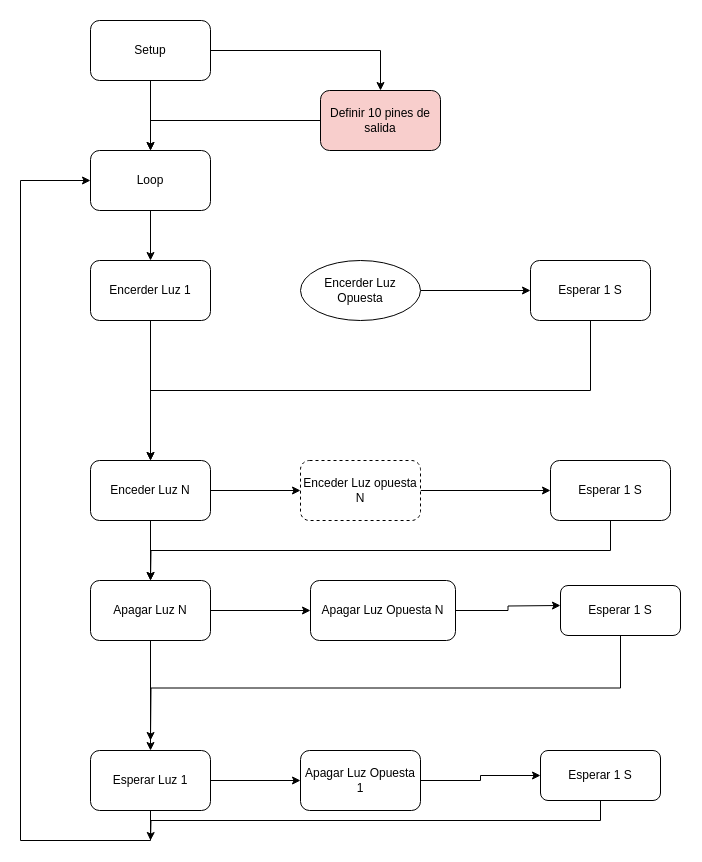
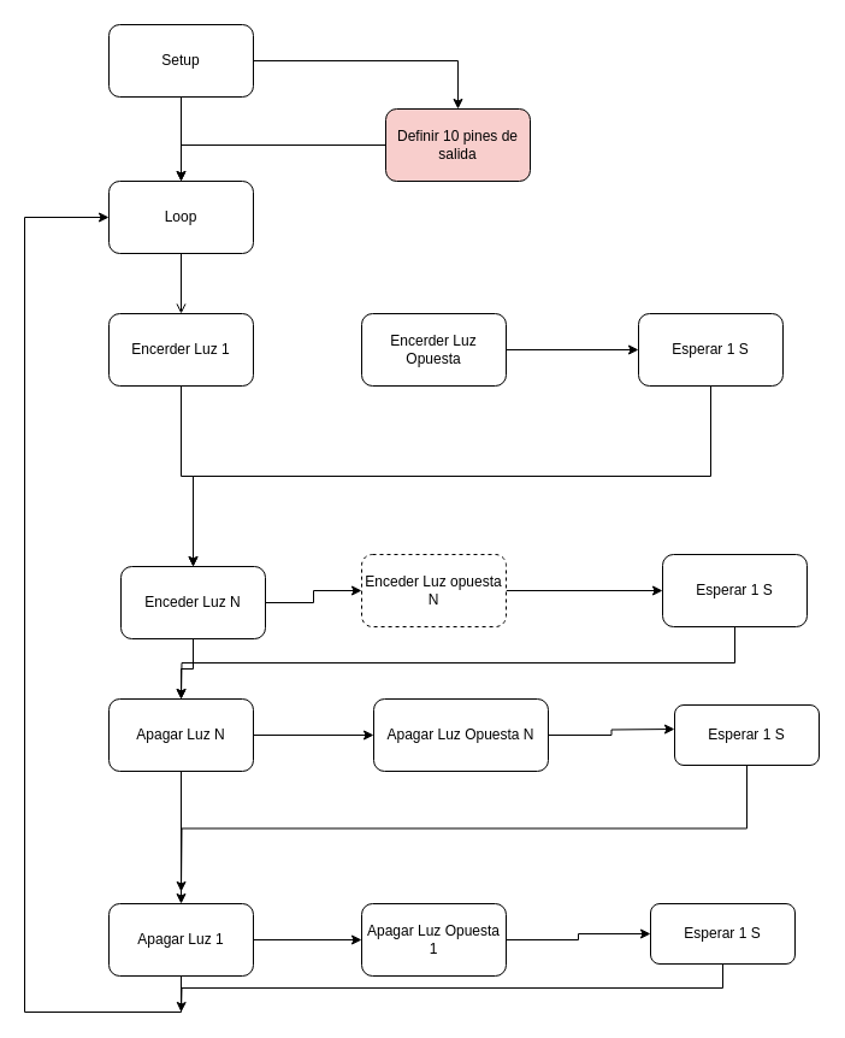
  <mxCell id="0" />
  <mxCell id="1" parent="0" />
  <mxCell id="2" value="" style="edgeStyle=orthogonalEdgeStyle;rounded=0;orthogonalLoop=1;jettySize=auto;html=1;" edge="1" parent="1" source="4" target="6"><mxGeometry relative="1" as="geometry" /></mxCell>
  <mxCell id="3" style="edgeStyle=orthogonalEdgeStyle;rounded=0;orthogonalLoop=1;jettySize=auto;html=1;" edge="1" parent="1" source="4" target="18"><mxGeometry relative="1" as="geometry" /></mxCell>
  <mxCell id="4" value="Setup" style="rounded=1;whiteSpace=wrap;html=1;" vertex="1" parent="1"><mxGeometry x="90" y="20" width="120" height="60" as="geometry" /></mxCell>
  <mxCell id="5" style="edgeStyle=orthogonalEdgeStyle;rounded=0;orthogonalLoop=1;jettySize=auto;html=1;entryX=0.5;entryY=0;entryDx=0;entryDy=0;" edge="1" parent="1" source="6" target="18"><mxGeometry relative="1" as="geometry" /></mxCell>
  <mxCell id="6" value="Definir 10 pines de salida" style="whiteSpace=wrap;html=1;rounded=1;fillColor=#f8cecc;" vertex="1" parent="1"><mxGeometry x="320" y="90" width="120" height="60" as="geometry" /></mxCell>
  <mxCell id="7" value="" style="edgeStyle=orthogonalEdgeStyle;rounded=0;orthogonalLoop=1;jettySize=auto;html=1;" edge="1" parent="1" source="8" target="14"><mxGeometry relative="1" as="geometry" /></mxCell>
  <mxCell id="8" value="Encerder Luz 1" style="whiteSpace=wrap;html=1;rounded=1;" vertex="1" parent="1"><mxGeometry x="90" y="260" width="120" height="60" as="geometry" /></mxCell>
  <mxCell id="9" style="edgeStyle=orthogonalEdgeStyle;rounded=0;orthogonalLoop=1;jettySize=auto;html=1;exitX=0.5;exitY=1;exitDx=0;exitDy=0;entryX=0.5;entryY=0;entryDx=0;entryDy=0;" edge="1" parent="1" source="10" target="14"><mxGeometry relative="1" as="geometry" /></mxCell>
  <mxCell id="10" value="Esperar 1 S" style="whiteSpace=wrap;html=1;rounded=1;" vertex="1" parent="1"><mxGeometry x="530" y="260" width="120" height="60" as="geometry" /></mxCell>
  <mxCell id="11" value="" style="edgeStyle=orthogonalEdgeStyle;rounded=0;orthogonalLoop=1;jettySize=auto;html=1;" edge="1" parent="1" source="26" target="16"><mxGeometry relative="1" as="geometry" /></mxCell>
  <mxCell id="12" style="edgeStyle=orthogonalEdgeStyle;rounded=0;orthogonalLoop=1;jettySize=auto;html=1;entryX=0;entryY=0.5;entryDx=0;entryDy=0;exitX=0.5;exitY=1;exitDx=0;exitDy=0;" edge="1" parent="1" source="23" target="18"><mxGeometry relative="1" as="geometry"><mxPoint x="50" y="180" as="targetPoint" /><mxPoint x="150" y="710" as="sourcePoint" /><Array as="points"><mxPoint x="150" y="840" /><mxPoint x="20" y="840" /><mxPoint x="20" y="180" /></Array></mxGeometry></mxCell>
  <mxCell id="13" style="edgeStyle=orthogonalEdgeStyle;rounded=0;orthogonalLoop=1;jettySize=auto;html=1;exitX=0.5;exitY=1;exitDx=0;exitDy=0;entryX=0.5;entryY=0;entryDx=0;entryDy=0;" edge="1" parent="1" source="14" target="21"><mxGeometry relative="1" as="geometry" /></mxCell>
- <mxCell id="14" value="Enceder Luz N" style="whiteSpace=wrap;html=1;rounded=1;" vertex="1" parent="1"><mxGeometry x="90" y="460" width="120" height="60" as="geometry" /></mxCell>
+ <mxCell id="14" value="Enceder Luz N" style="whiteSpace=wrap;html=1;rounded=1;" vertex="1" parent="1"><mxGeometry x="100" y="470" width="120" height="60" as="geometry" /></mxCell>
  <mxCell id="15" style="edgeStyle=orthogonalEdgeStyle;rounded=0;orthogonalLoop=1;jettySize=auto;html=1;exitX=0.5;exitY=1;exitDx=0;exitDy=0;" edge="1" parent="1" source="16"><mxGeometry relative="1" as="geometry"><mxPoint x="150" y="580" as="targetPoint" /></mxGeometry></mxCell>
  <mxCell id="16" value="Esperar 1 S" style="whiteSpace=wrap;html=1;rounded=1;" vertex="1" parent="1"><mxGeometry x="550" y="460" width="120" height="60" as="geometry" /></mxCell>
- <mxCell id="17" style="edgeStyle=orthogonalEdgeStyle;rounded=0;orthogonalLoop=1;jettySize=auto;html=1;" edge="1" parent="1" source="18" target="8"><mxGeometry relative="1" as="geometry" /></mxCell>
+ <mxCell id="17" style="edgeStyle=orthogonalEdgeStyle;rounded=0;orthogonalLoop=1;jettySize=auto;html=1;endArrow=open;" edge="1" parent="1" source="18" target="8"><mxGeometry relative="1" as="geometry" /></mxCell>
  <mxCell id="18" value="Loop" style="rounded=1;whiteSpace=wrap;html=1;" vertex="1" parent="1"><mxGeometry x="90" y="150" width="120" height="60" as="geometry" /></mxCell>
  <mxCell id="19" style="edgeStyle=orthogonalEdgeStyle;rounded=0;orthogonalLoop=1;jettySize=auto;html=1;" edge="1" parent="1" source="21" target="23"><mxGeometry relative="1" as="geometry" /></mxCell>
  <mxCell id="20" style="edgeStyle=orthogonalEdgeStyle;rounded=0;orthogonalLoop=1;jettySize=auto;html=1;exitX=1;exitY=0.5;exitDx=0;exitDy=0;" edge="1" parent="1" source="21" target="29"><mxGeometry relative="1" as="geometry" /></mxCell>
  <mxCell id="21" value="Apagar Luz N" style="rounded=1;whiteSpace=wrap;html=1;" vertex="1" parent="1"><mxGeometry x="90" y="580" width="120" height="60" as="geometry" /></mxCell>
  <mxCell id="22" style="edgeStyle=orthogonalEdgeStyle;rounded=0;orthogonalLoop=1;jettySize=auto;html=1;exitX=1;exitY=0.5;exitDx=0;exitDy=0;entryX=0;entryY=0.5;entryDx=0;entryDy=0;" edge="1" parent="1" source="23" target="33"><mxGeometry relative="1" as="geometry" /></mxCell>
- <mxCell id="23" value="Esperar Luz 1" style="rounded=1;whiteSpace=wrap;html=1;" vertex="1" parent="1"><mxGeometry x="90" y="750" width="120" height="60" as="geometry" /></mxCell>
+ <mxCell id="23" value="Apagar Luz 1" style="rounded=1;whiteSpace=wrap;html=1;" vertex="1" parent="1"><mxGeometry x="90" y="750" width="120" height="60" as="geometry" /></mxCell>
  <mxCell id="24" style="edgeStyle=orthogonalEdgeStyle;rounded=0;orthogonalLoop=1;jettySize=auto;html=1;exitX=1;exitY=0.5;exitDx=0;exitDy=0;" edge="1" parent="1" source="25" target="10"><mxGeometry relative="1" as="geometry" /></mxCell>
- <mxCell id="25" value="Encerder Luz Opuesta" style="ellipse;whiteSpace=wrap;html=1;" vertex="1" parent="1"><mxGeometry x="300" y="260" width="120" height="60" as="geometry" /></mxCell>
+ <mxCell id="25" value="Encerder Luz Opuesta" style="whiteSpace=wrap;html=1;rounded=1;" vertex="1" parent="1"><mxGeometry x="300" y="260" width="120" height="60" as="geometry" /></mxCell>
  <mxCell id="26" value="Enceder Luz opuesta N" style="whiteSpace=wrap;html=1;rounded=1;dashed=1;" vertex="1" parent="1"><mxGeometry x="300" y="460" width="120" height="60" as="geometry" /></mxCell>
  <mxCell id="27" value="" style="edgeStyle=orthogonalEdgeStyle;rounded=0;orthogonalLoop=1;jettySize=auto;html=1;" edge="1" parent="1" source="14" target="26"><mxGeometry relative="1" as="geometry"><mxPoint x="210" y="490" as="sourcePoint" /><mxPoint x="550" y="490" as="targetPoint" /></mxGeometry></mxCell>
  <mxCell id="28" style="edgeStyle=orthogonalEdgeStyle;rounded=0;orthogonalLoop=1;jettySize=auto;html=1;exitX=1;exitY=0.5;exitDx=0;exitDy=0;entryX=0.083;entryY=0.5;entryDx=0;entryDy=0;entryPerimeter=0;" edge="1" parent="1" source="29"><mxGeometry relative="1" as="geometry"><mxPoint x="559.96" y="605" as="targetPoint" /></mxGeometry></mxCell>
  <mxCell id="29" value="Apagar Luz Opuesta N" style="rounded=1;whiteSpace=wrap;html=1;" vertex="1" parent="1"><mxGeometry x="310" y="580" width="145" height="60" as="geometry" /></mxCell>
  <mxCell id="30" style="edgeStyle=orthogonalEdgeStyle;rounded=0;orthogonalLoop=1;jettySize=auto;html=1;exitX=0.5;exitY=1;exitDx=0;exitDy=0;" edge="1" parent="1" source="31"><mxGeometry relative="1" as="geometry"><mxPoint x="150" y="740" as="targetPoint" /></mxGeometry></mxCell>
  <mxCell id="31" value="Esperar 1 S" style="whiteSpace=wrap;html=1;rounded=1;" vertex="1" parent="1"><mxGeometry x="560" y="585" width="120" height="50" as="geometry" /></mxCell>
  <mxCell id="32" style="edgeStyle=orthogonalEdgeStyle;rounded=0;orthogonalLoop=1;jettySize=auto;html=1;exitX=1;exitY=0.5;exitDx=0;exitDy=0;entryX=0;entryY=0.5;entryDx=0;entryDy=0;" edge="1" parent="1" source="33" target="35"><mxGeometry relative="1" as="geometry" /></mxCell>
  <mxCell id="33" value="Apagar Luz Opuesta 1" style="rounded=1;whiteSpace=wrap;html=1;" vertex="1" parent="1"><mxGeometry x="300" y="750" width="120" height="60" as="geometry" /></mxCell>
  <mxCell id="34" style="edgeStyle=orthogonalEdgeStyle;rounded=0;orthogonalLoop=1;jettySize=auto;html=1;exitX=0.5;exitY=1;exitDx=0;exitDy=0;" edge="1" parent="1" source="35"><mxGeometry relative="1" as="geometry"><mxPoint x="150" y="840" as="targetPoint" /></mxGeometry></mxCell>
  <mxCell id="35" value="Esperar 1 S" style="whiteSpace=wrap;html=1;rounded=1;" vertex="1" parent="1"><mxGeometry x="540" y="750" width="120" height="50" as="geometry" /></mxCell>
